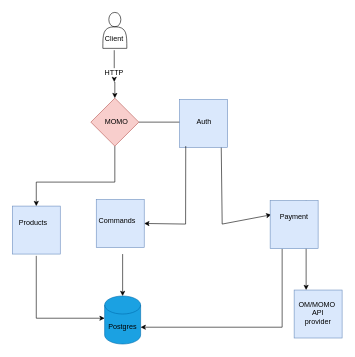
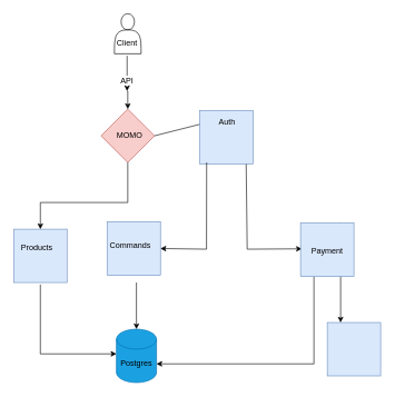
  <mxCell id="0" />
  <mxCell id="1" parent="0" />
  <mxCell id="2" value="" style="rhombus;whiteSpace=wrap;html=1;fillColor=#f8cecc;strokeColor=#b85450;" vertex="1" parent="1"><mxGeometry x="151" y="163" width="80" height="80" as="geometry" /></mxCell>
  <mxCell id="3" value="" style="whiteSpace=wrap;html=1;aspect=fixed;fillColor=#dae8fc;strokeColor=#6c8ebf;" vertex="1" parent="1"><mxGeometry x="20" y="343" width="80" height="80" as="geometry" /></mxCell>
  <mxCell id="4" value="" style="whiteSpace=wrap;html=1;aspect=fixed;fillColor=#dae8fc;strokeColor=#6c8ebf;" vertex="1" parent="1"><mxGeometry x="160" y="332" width="80" height="80" as="geometry" /></mxCell>
  <mxCell id="5" value="MOMO" style="text;html=1;strokeColor=none;fillColor=none;align=center;verticalAlign=middle;whiteSpace=wrap;rounded=0;" vertex="1" parent="1"><mxGeometry x="164" y="188" width="60" height="30" as="geometry" /></mxCell>
  <mxCell id="6" value="Commands" style="text;html=1;strokeColor=none;fillColor=none;align=center;verticalAlign=middle;whiteSpace=wrap;rounded=0;" vertex="1" parent="1"><mxGeometry x="165" y="353" width="60" height="30" as="geometry" /></mxCell>
  <mxCell id="7" value="Products" style="text;html=1;strokeColor=none;fillColor=none;align=center;verticalAlign=middle;whiteSpace=wrap;rounded=0;" vertex="1" parent="1"><mxGeometry x="25" y="356" width="60" height="30" as="geometry" /></mxCell>
  <mxCell id="8" value="" style="endArrow=classic;html=1;rounded=0;entryX=0.5;entryY=0;entryDx=0;entryDy=0;exitX=0.5;exitY=1;exitDx=0;exitDy=0;" edge="1" parent="1" source="2"><mxGeometry width="50" height="50" relative="1" as="geometry"><mxPoint x="190" y="303" as="sourcePoint" /><mxPoint x="60" y="343" as="targetPoint" /><Array as="points"><mxPoint x="191" y="303" /><mxPoint x="60" y="303" /></Array></mxGeometry></mxCell>
  <mxCell id="9" value="" style="endArrow=classic;html=1;rounded=0;entryX=-0.135;entryY=0.373;entryDx=0;entryDy=0;exitX=0.867;exitY=0.915;exitDx=0;exitDy=0;exitPerimeter=0;entryPerimeter=0;" edge="1" parent="1" source="25" target="29"><mxGeometry width="50" height="50" relative="1" as="geometry"><mxPoint x="340" y="273" as="sourcePoint" /><mxPoint x="230" y="283" as="targetPoint" /><Array as="points"><mxPoint x="370" y="373" /></Array></mxGeometry></mxCell>
  <mxCell id="10" value="" style="shape=cylinder3;whiteSpace=wrap;html=1;boundedLbl=1;backgroundOutline=1;size=15;fillColor=#1ba1e2;fontColor=#ffffff;strokeColor=#006EAF;" vertex="1" parent="1"><mxGeometry x="174" y="493" width="60" height="80" as="geometry" /></mxCell>
  <mxCell id="11" value="Postgres" style="text;html=1;strokeColor=none;fillColor=none;align=center;verticalAlign=middle;whiteSpace=wrap;rounded=0;" vertex="1" parent="1"><mxGeometry x="174" y="530" width="60" height="30" as="geometry" /></mxCell>
  <mxCell id="12" value="" style="endArrow=none;html=1;rounded=0;" edge="1" parent="1"><mxGeometry width="50" height="50" relative="1" as="geometry"><mxPoint x="190" y="113" as="sourcePoint" /><mxPoint x="190" y="83" as="targetPoint" /><Array as="points" /></mxGeometry></mxCell>
  <mxCell id="13" value="" style="endArrow=classic;html=1;rounded=0;" edge="1" parent="1" target="15"><mxGeometry width="50" height="50" relative="1" as="geometry"><mxPoint x="190" y="133" as="sourcePoint" /><mxPoint x="190" y="163" as="targetPoint" /></mxGeometry></mxCell>
  <mxCell id="14" style="edgeStyle=orthogonalEdgeStyle;rounded=0;orthogonalLoop=1;jettySize=auto;html=1;exitX=0.5;exitY=1;exitDx=0;exitDy=0;entryX=0.5;entryY=0;entryDx=0;entryDy=0;" edge="1" parent="1" source="15" target="2"><mxGeometry relative="1" as="geometry"><Array as="points"><mxPoint x="191" y="136" /></Array></mxGeometry></mxCell>
- <mxCell id="15" value="HTTP" style="text;html=1;strokeColor=none;fillColor=none;align=center;verticalAlign=middle;whiteSpace=wrap;rounded=0;" vertex="1" parent="1"><mxGeometry x="160" y="106" width="60" height="30" as="geometry" /></mxCell>
+ <mxCell id="15" value="API" style="text;html=1;strokeColor=none;fillColor=none;align=center;verticalAlign=middle;whiteSpace=wrap;rounded=0;" vertex="1" parent="1"><mxGeometry x="160" y="106" width="60" height="30" as="geometry" /></mxCell>
  <mxCell id="16" value="" style="shape=actor;whiteSpace=wrap;html=1;" vertex="1" parent="1"><mxGeometry x="171" y="20" width="40" height="60" as="geometry" /></mxCell>
  <mxCell id="17" value="Client" style="text;html=1;strokeColor=none;fillColor=none;align=center;verticalAlign=middle;whiteSpace=wrap;rounded=0;" vertex="1" parent="1"><mxGeometry x="160" y="50" width="60" height="30" as="geometry" /></mxCell>
  <mxCell id="18" value="" style="endArrow=classic;html=1;rounded=0;entryX=0;entryY=0;entryDx=0;entryDy=0;" edge="1" parent="1" target="11"><mxGeometry width="50" height="50" relative="1" as="geometry"><mxPoint x="60" y="426" as="sourcePoint" /><mxPoint x="110" y="376" as="targetPoint" /><Array as="points"><mxPoint x="60" y="530" /></Array></mxGeometry></mxCell>
  <mxCell id="19" value="" style="endArrow=classic;html=1;rounded=0;entryX=0.5;entryY=0;entryDx=0;entryDy=0;entryPerimeter=0;" edge="1" parent="1" target="10"><mxGeometry width="50" height="50" relative="1" as="geometry"><mxPoint x="204" y="423" as="sourcePoint" /><mxPoint x="209" y="493" as="targetPoint" /></mxGeometry></mxCell>
  <mxCell id="20" value="" style="endArrow=classic;html=1;rounded=0;exitX=0.25;exitY=1;exitDx=0;exitDy=0;entryX=1;entryY=0.5;entryDx=0;entryDy=0;" edge="1" parent="1" source="28" target="11"><mxGeometry width="50" height="50" relative="1" as="geometry"><mxPoint x="157" y="558" as="sourcePoint" /><mxPoint x="231" y="608" as="targetPoint" /><Array as="points"><mxPoint x="470" y="545" /></Array></mxGeometry></mxCell>
  <mxCell id="21" value="" style="endArrow=none;html=1;rounded=0;exitX=1;exitY=0.5;exitDx=0;exitDy=0;entryX=0;entryY=0.5;entryDx=0;entryDy=0;" edge="1" parent="1" source="2" target="26"><mxGeometry width="50" height="50" relative="1" as="geometry"><mxPoint x="160" y="433" as="sourcePoint" /><mxPoint x="270" y="203" as="targetPoint" /></mxGeometry></mxCell>
  <mxCell id="22" value="" style="whiteSpace=wrap;html=1;aspect=fixed;fillColor=#dae8fc;strokeColor=#6c8ebf;" vertex="1" parent="1"><mxGeometry x="490" y="483" width="80" height="80" as="geometry" /></mxCell>
- <mxCell id="23" value="OM/MOMO&amp;nbsp;&lt;br&gt;API provider" style="text;html=1;strokeColor=none;fillColor=none;align=center;verticalAlign=middle;whiteSpace=wrap;rounded=0;" vertex="1" parent="1"><mxGeometry x="500" y="506" width="60" height="30" as="geometry" /></mxCell>
  <mxCell id="24" value="" style="endArrow=classic;html=1;rounded=0;entryX=0.25;entryY=0;entryDx=0;entryDy=0;exitX=0.75;exitY=0;exitDx=0;exitDy=0;" edge="1" parent="1" source="28" target="22"><mxGeometry width="50" height="50" relative="1" as="geometry"><mxPoint x="360" y="204" as="sourcePoint" /><mxPoint x="210" y="383" as="targetPoint" /></mxGeometry></mxCell>
  <mxCell id="25" value="" style="whiteSpace=wrap;html=1;aspect=fixed;fillColor=#dae8fc;strokeColor=#6c8ebf;" vertex="1" parent="1"><mxGeometry x="299" y="165" width="80" height="80" as="geometry" /></mxCell>
- <mxCell id="26" value="Auth" style="text;html=1;strokeColor=none;fillColor=none;align=center;verticalAlign=middle;whiteSpace=wrap;rounded=0;" vertex="1" parent="1"><mxGeometry x="310" y="188" width="60" height="30" as="geometry" /></mxCell>
+ <mxCell id="26" value="Auth" style="text;html=1;strokeColor=none;fillColor=none;align=center;verticalAlign=middle;whiteSpace=wrap;rounded=0;" vertex="1" parent="1"><mxGeometry x="310" y="168" width="60" height="30" as="geometry" /></mxCell>
  <mxCell id="27" value="" style="endArrow=classic;html=1;rounded=0;exitX=0.378;exitY=0.938;exitDx=0;exitDy=0;exitPerimeter=0;entryX=1;entryY=0.5;entryDx=0;entryDy=0;" edge="1" parent="1" target="4"><mxGeometry width="50" height="50" relative="1" as="geometry"><mxPoint x="309.24" y="243" as="sourcePoint" /><mxPoint x="240" y="393" as="targetPoint" /><Array as="points"><mxPoint x="309" y="373" /></Array></mxGeometry></mxCell>
  <mxCell id="28" value="" style="whiteSpace=wrap;html=1;aspect=fixed;fillColor=#dae8fc;strokeColor=#6c8ebf;" vertex="1" parent="1"><mxGeometry x="450" y="334" width="80" height="80" as="geometry" /></mxCell>
- <mxCell id="29" value="Payment" style="text;html=1;strokeColor=none;fillColor=none;align=center;verticalAlign=middle;whiteSpace=wrap;rounded=0;" vertex="1" parent="1"><mxGeometry x="460" y="347" width="60" height="28" as="geometry" /></mxCell>
+ <mxCell id="29" value="Payment" style="text;html=1;strokeColor=none;fillColor=none;align=center;verticalAlign=middle;whiteSpace=wrap;rounded=0;" vertex="1" parent="1"><mxGeometry x="460" y="362" width="60" height="28" as="geometry" /></mxCell>
